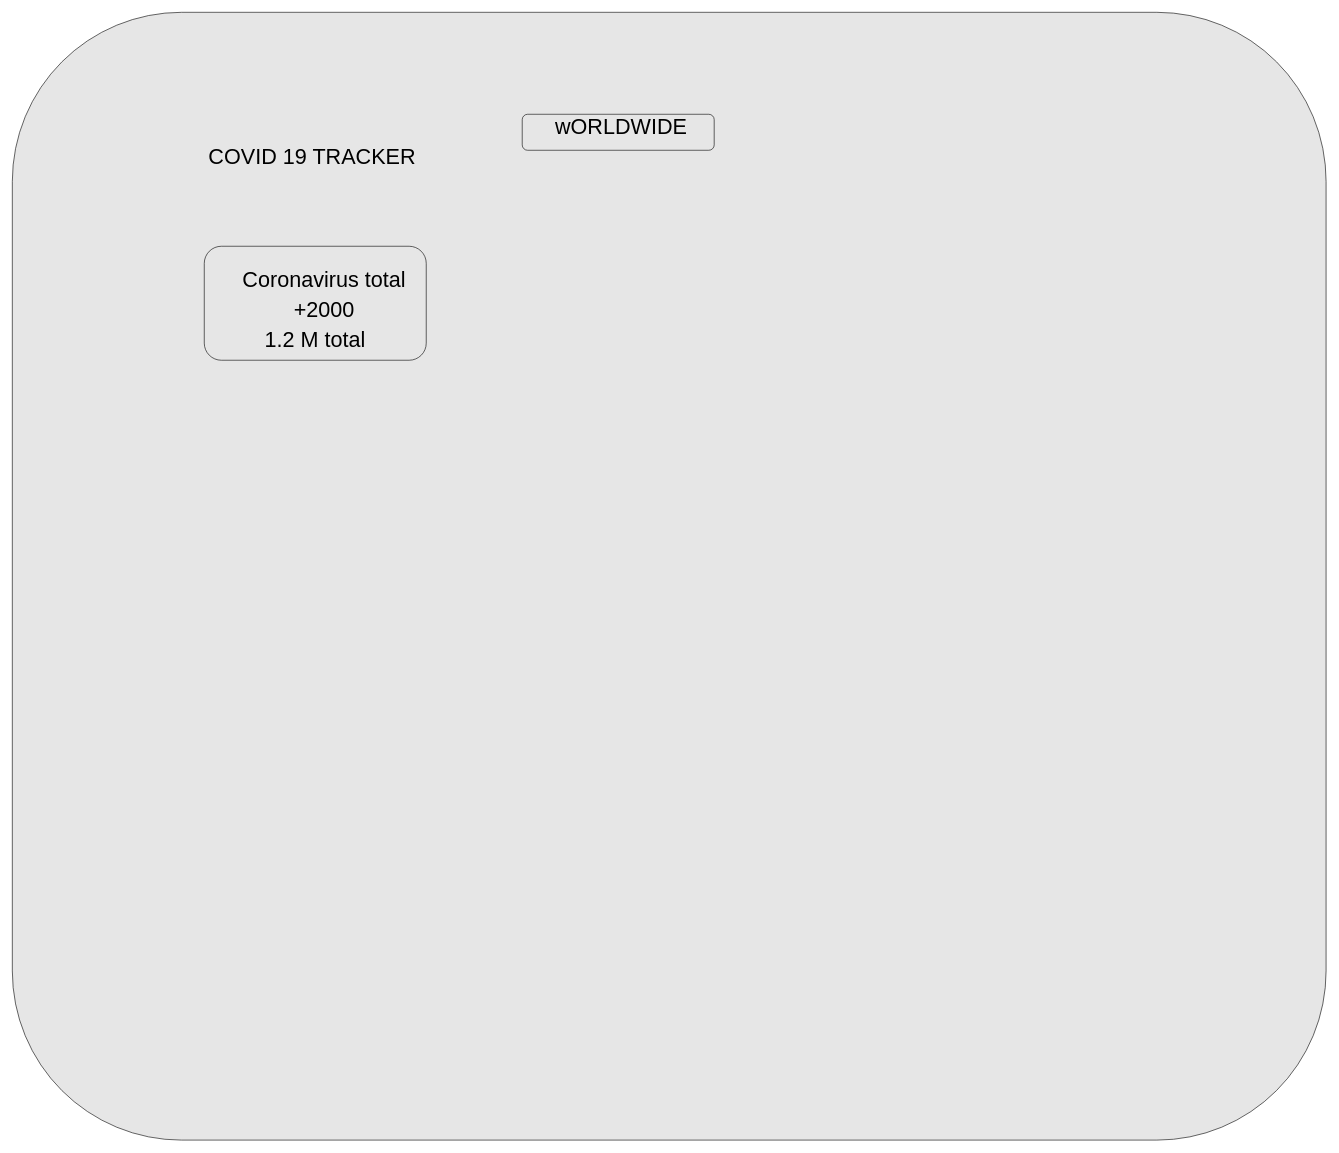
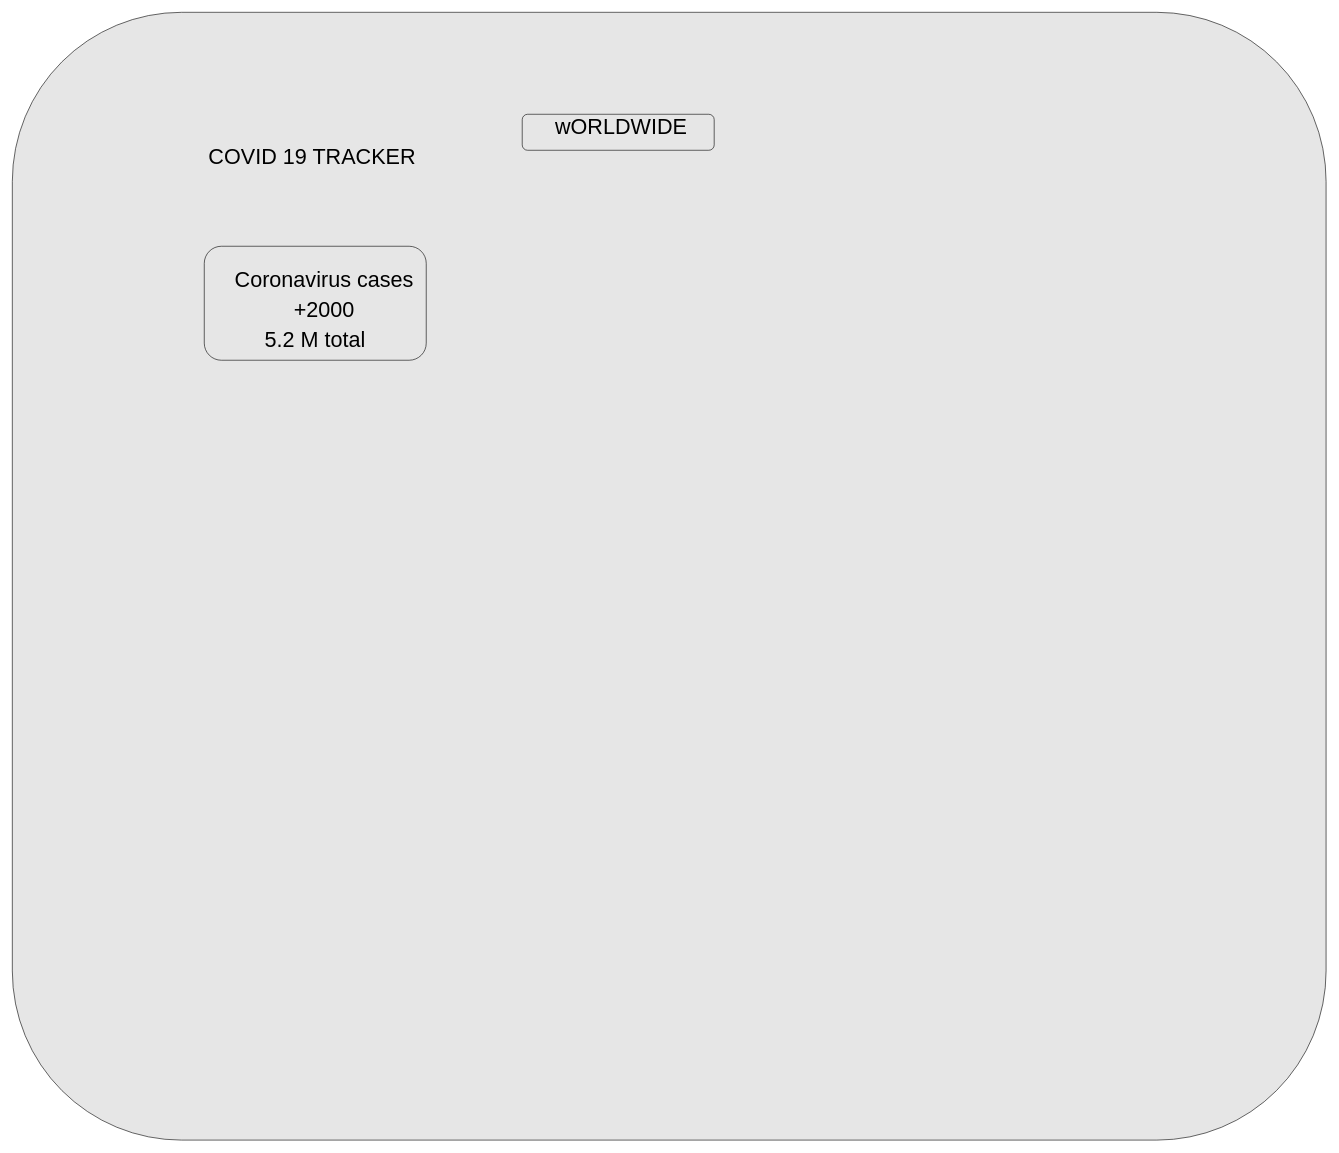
  <mxCell id="0" />
  <mxCell id="1" parent="0" />
  <mxCell id="2" value="" style="rounded=1;whiteSpace=wrap;html=1;fillColor=#E6E6E6;" vertex="1" parent="1"><mxGeometry x="20" y="20" width="2190" height="1880" as="geometry" /></mxCell>
  <mxCell id="3" value="&lt;font style=&quot;font-size: 36px&quot;&gt;COVID 19 TRACKER&lt;/font&gt;" style="text;html=1;strokeColor=none;fillColor=none;align=center;verticalAlign=middle;whiteSpace=wrap;rounded=0;" vertex="1" parent="1"><mxGeometry x="290" y="215" width="460" height="90" as="geometry" /></mxCell>
  <mxCell id="4" value="" style="rounded=1;whiteSpace=wrap;html=1;fillColor=#E6E6E6;" vertex="1" parent="1"><mxGeometry x="870" y="190" width="320" height="60" as="geometry" /></mxCell>
  <mxCell id="5" value="&lt;font style=&quot;font-size: 36px&quot;&gt;wORLDWIDE&lt;/font&gt;" style="text;html=1;strokeColor=none;fillColor=none;align=center;verticalAlign=middle;whiteSpace=wrap;rounded=0;" vertex="1" parent="1"><mxGeometry x="1015" y="200" width="40" height="20" as="geometry" /></mxCell>
  <mxCell id="6" value="" style="rounded=1;whiteSpace=wrap;html=1;fillColor=#E6E6E6;" vertex="1" parent="1"><mxGeometry x="340" y="410" width="370" height="190" as="geometry" /></mxCell>
- <mxCell id="7" value="&lt;font style=&quot;font-size: 36px&quot;&gt;Coronavirus total&lt;/font&gt;" style="text;html=1;strokeColor=none;fillColor=none;align=center;verticalAlign=middle;whiteSpace=wrap;rounded=0;" vertex="1" parent="1"><mxGeometry x="380" y="430" width="320" height="70" as="geometry" /></mxCell>
+ <mxCell id="7" value="&lt;font style=&quot;font-size: 36px&quot;&gt;Coronavirus cases&lt;/font&gt;" style="text;html=1;strokeColor=none;fillColor=none;align=center;verticalAlign=middle;whiteSpace=wrap;rounded=0;" vertex="1" parent="1"><mxGeometry x="380" y="430" width="320" height="70" as="geometry" /></mxCell>
  <mxCell id="8" value="&lt;font style=&quot;font-size: 36px&quot;&gt;+2000&lt;br&gt;&lt;/font&gt;" style="text;html=1;strokeColor=none;fillColor=none;align=center;verticalAlign=middle;whiteSpace=wrap;rounded=0;" vertex="1" parent="1"><mxGeometry x="380" y="480" width="320" height="70" as="geometry" /></mxCell>
- <mxCell id="9" value="&lt;font style=&quot;font-size: 36px&quot;&gt;1.2 M total&lt;br&gt;&lt;/font&gt;" style="text;html=1;strokeColor=none;fillColor=none;align=center;verticalAlign=middle;whiteSpace=wrap;rounded=0;" vertex="1" parent="1"><mxGeometry x="365" y="530" width="320" height="70" as="geometry" /></mxCell>
+ <mxCell id="9" value="&lt;font style=&quot;font-size: 36px&quot;&gt;5.2 M total&lt;br&gt;&lt;/font&gt;" style="text;html=1;strokeColor=none;fillColor=none;align=center;verticalAlign=middle;whiteSpace=wrap;rounded=0;" vertex="1" parent="1"><mxGeometry x="365" y="530" width="320" height="70" as="geometry" /></mxCell>
